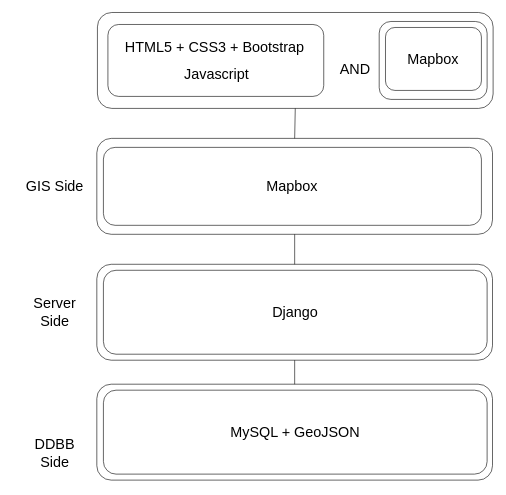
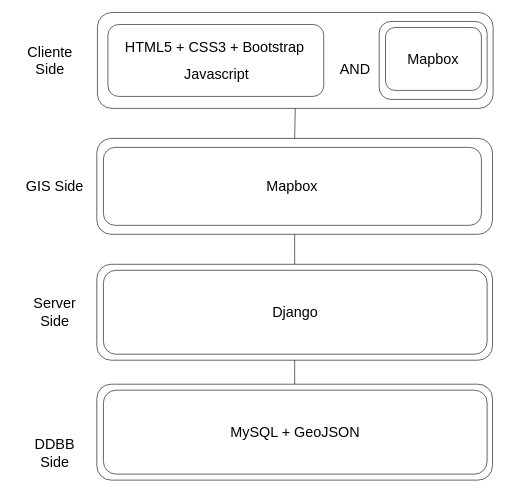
  <mxCell id="0" />
  <mxCell id="1" parent="0" />
  <mxCell id="2" value="" style="rounded=1;whiteSpace=wrap;html=1;" parent="1" vertex="1"><mxGeometry x="161" y="440" width="660" height="160" as="geometry" /></mxCell>
  <mxCell id="3" value="&lt;font style=&quot;font-size: 24px&quot;&gt;Server Side&lt;/font&gt;" style="text;html=1;strokeColor=none;fillColor=none;align=center;verticalAlign=middle;whiteSpace=wrap;rounded=0;" parent="1" vertex="1"><mxGeometry x="31" y="472.5" width="120" height="95" as="geometry" /></mxCell>
  <mxCell id="4" value="&lt;span style=&quot;font-size: 24px&quot;&gt;DDBB Side&lt;/span&gt;" style="text;html=1;strokeColor=none;fillColor=none;align=center;verticalAlign=middle;whiteSpace=wrap;rounded=0;" parent="1" vertex="1"><mxGeometry x="31" y="707.5" width="120" height="95" as="geometry" /></mxCell>
  <mxCell id="5" value="" style="rounded=1;whiteSpace=wrap;html=1;" parent="1" vertex="1"><mxGeometry x="161" y="640" width="660" height="160" as="geometry" /></mxCell>
  <mxCell id="6" value="" style="rounded=1;whiteSpace=wrap;html=1;" parent="1" vertex="1"><mxGeometry x="172" y="650" width="640" height="140" as="geometry" /></mxCell>
  <mxCell id="7" value="MySQL + GeoJSON" style="text;html=1;strokeColor=none;fillColor=none;align=center;verticalAlign=middle;whiteSpace=wrap;rounded=0;fontSize=24;" parent="1" vertex="1"><mxGeometry x="382" y="705" width="220" height="30" as="geometry" /></mxCell>
  <mxCell id="8" value="" style="endArrow=none;html=1;rounded=0;fontSize=24;exitX=0.5;exitY=0;exitDx=0;exitDy=0;entryX=0.5;entryY=1;entryDx=0;entryDy=0;" parent="1" source="5" target="2" edge="1"><mxGeometry width="50" height="50" relative="1" as="geometry"><mxPoint x="402" y="540" as="sourcePoint" /><mxPoint x="452" y="490" as="targetPoint" /></mxGeometry></mxCell>
  <mxCell id="9" value="" style="rounded=1;whiteSpace=wrap;html=1;fontSize=24;" parent="1" vertex="1"><mxGeometry x="172" y="450" width="640" height="140" as="geometry" /></mxCell>
  <mxCell id="10" value="Django" style="text;html=1;strokeColor=none;fillColor=none;align=center;verticalAlign=middle;whiteSpace=wrap;rounded=0;fontSize=24;" parent="1" vertex="1"><mxGeometry x="437" y="505" width="110" height="30" as="geometry" /></mxCell>
  <mxCell id="11" value="" style="rounded=1;whiteSpace=wrap;html=1;" parent="1" vertex="1"><mxGeometry x="161" y="230" width="660" height="160" as="geometry" /></mxCell>
  <mxCell id="12" value="&lt;font style=&quot;font-size: 24px&quot;&gt;GIS Side&lt;/font&gt;" style="text;html=1;strokeColor=none;fillColor=none;align=center;verticalAlign=middle;whiteSpace=wrap;rounded=0;fontSize=18;" parent="1" vertex="1"><mxGeometry x="36" y="280" width="110" height="60" as="geometry" /></mxCell>
  <mxCell id="13" value="" style="endArrow=none;html=1;rounded=0;fontSize=24;entryX=0.5;entryY=1;entryDx=0;entryDy=0;exitX=0.5;exitY=0;exitDx=0;exitDy=0;" parent="1" source="2" target="11" edge="1"><mxGeometry width="50" height="50" relative="1" as="geometry"><mxPoint x="322" y="400" as="sourcePoint" /><mxPoint x="372" y="350" as="targetPoint" /></mxGeometry></mxCell>
  <mxCell id="14" value="" style="rounded=1;whiteSpace=wrap;html=1;" parent="1" vertex="1"><mxGeometry x="162" y="20" width="660" height="160" as="geometry" /></mxCell>
+ <mxCell id="15" value="&lt;font style=&quot;font-size: 24px&quot;&gt;Cliente Side&lt;/font&gt;" style="text;html=1;strokeColor=none;fillColor=none;align=center;verticalAlign=middle;whiteSpace=wrap;rounded=0;fontSize=18;" parent="1" vertex="1"><mxGeometry x="20" y="70" width="126" height="60" as="geometry" /></mxCell>
  <mxCell id="16" value="" style="rounded=1;whiteSpace=wrap;html=1;" parent="1" vertex="1"><mxGeometry x="172" y="245" width="630.5" height="130" as="geometry" /></mxCell>
  <mxCell id="17" value="&lt;font style=&quot;font-size: 24px&quot;&gt;Mapbox&lt;/font&gt;" style="text;html=1;strokeColor=none;fillColor=none;align=center;verticalAlign=middle;whiteSpace=wrap;rounded=0;fontSize=18;" parent="1" vertex="1"><mxGeometry x="422" y="290" width="130" height="40" as="geometry" /></mxCell>
  <mxCell id="18" value="" style="rounded=1;whiteSpace=wrap;html=1;" parent="1" vertex="1"><mxGeometry x="632" y="35" width="180" height="130" as="geometry" /></mxCell>
  <mxCell id="19" value="AND" style="text;html=1;strokeColor=none;fillColor=none;align=center;verticalAlign=middle;whiteSpace=wrap;rounded=0;fontSize=24;" parent="1" vertex="1"><mxGeometry x="562" y="100" width="60" height="30" as="geometry" /></mxCell>
  <mxCell id="20" value="" style="rounded=1;whiteSpace=wrap;html=1;" parent="1" vertex="1"><mxGeometry x="179.5" y="40" width="360" height="120" as="geometry" /></mxCell>
  <mxCell id="21" value="" style="rounded=1;whiteSpace=wrap;html=1;" parent="1" vertex="1"><mxGeometry x="642.5" y="45" width="160" height="105" as="geometry" /></mxCell>
  <mxCell id="22" value="&lt;span style=&quot;font-size: 24px&quot;&gt;HTML5 + CSS3 + Bootstrap&amp;nbsp;&lt;/span&gt;" style="text;html=1;strokeColor=none;fillColor=none;align=center;verticalAlign=middle;whiteSpace=wrap;rounded=0;fontSize=18;" parent="1" vertex="1"><mxGeometry x="189.5" y="40" width="342" height="75" as="geometry" /></mxCell>
  <mxCell id="23" value="&lt;span style=&quot;font-size: 24px&quot;&gt;Javascript&lt;/span&gt;" style="text;html=1;strokeColor=none;fillColor=none;align=center;verticalAlign=middle;whiteSpace=wrap;rounded=0;fontSize=18;" parent="1" vertex="1"><mxGeometry x="189.5" y="85" width="342" height="75" as="geometry" /></mxCell>
  <mxCell id="24" value="" style="endArrow=none;html=1;rounded=0;fontSize=24;entryX=0.5;entryY=1;entryDx=0;entryDy=0;exitX=0.5;exitY=0;exitDx=0;exitDy=0;" parent="1" source="11" target="14" edge="1"><mxGeometry width="50" height="50" relative="1" as="geometry"><mxPoint x="492" y="240" as="sourcePoint" /><mxPoint x="592" y="260" as="targetPoint" /></mxGeometry></mxCell>
  <mxCell id="25" value="&lt;font style=&quot;font-size: 24px&quot;&gt;Mapbox&lt;/font&gt;" style="text;html=1;strokeColor=none;fillColor=none;align=center;verticalAlign=middle;whiteSpace=wrap;rounded=0;fontSize=18;" parent="1" vertex="1"><mxGeometry x="673" y="45" width="98" height="105" as="geometry" /></mxCell>
